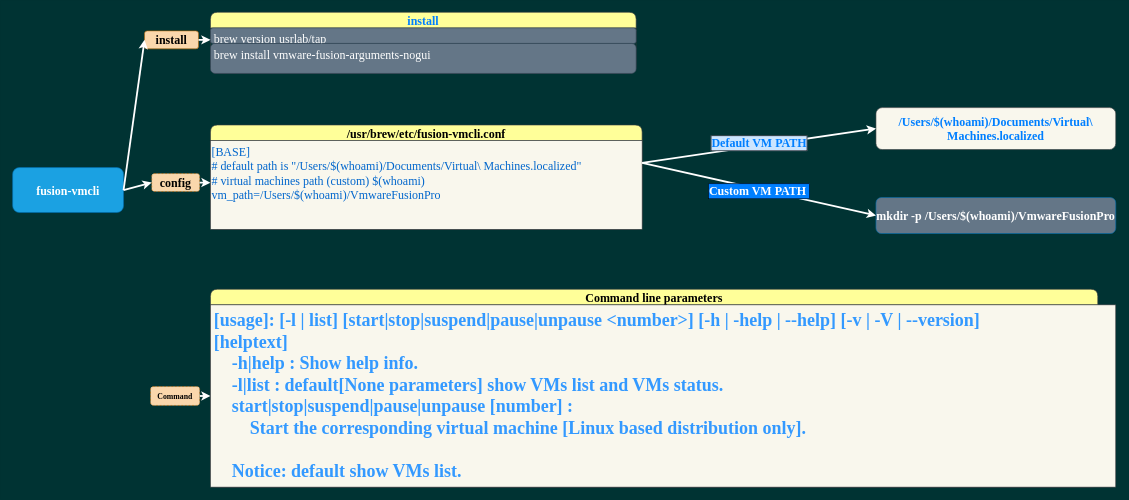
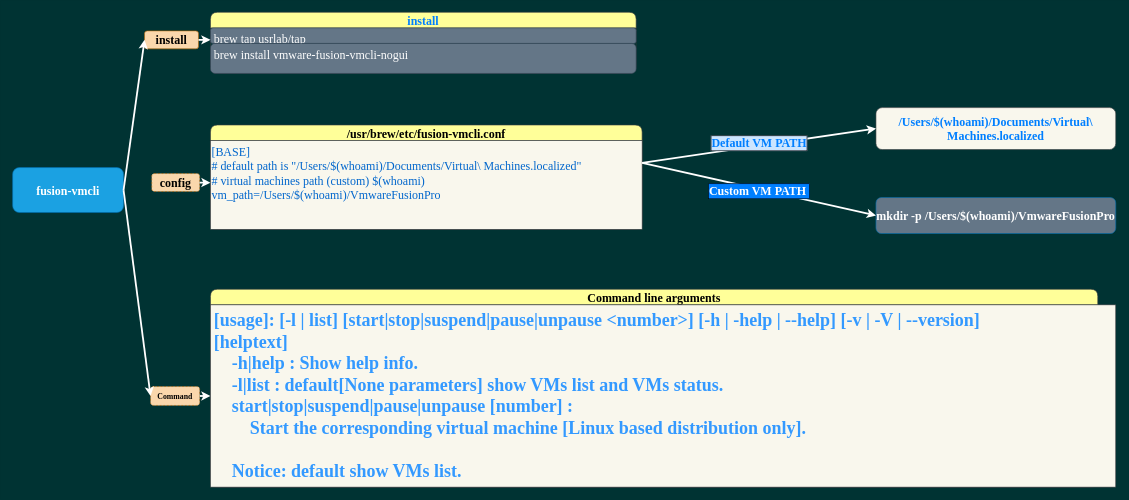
  <mxCell id="0" />
  <mxCell id="1" parent="0" />
  <mxCell id="2" value="fusion-vmcli" style="whiteSpace=wrap;html=1;fillColor=#1ba1e2;strokeColor=#006EAF;fontSize=20;fontStyle=1;rounded=1;fontFamily=Garamond;fontColor=#ffffff;" vertex="1" parent="1"><mxGeometry x="20" y="279" width="185" height="75" as="geometry" /></mxCell>
  <mxCell id="3" value="install" style="swimlane;fontStyle=1;childLayout=stackLayout;horizontal=1;startSize=26;horizontalStack=0;resizeParent=1;resizeParentMax=0;resizeLast=0;collapsible=1;marginBottom=0;fontSize=20;strokeColor=#36393d;rounded=1;fontFamily=Garamond;fontColor=#007FFF;fillColor=#FFFF99;" vertex="1" parent="1"><mxGeometry x="350" y="20" width="710" height="102" as="geometry" /></mxCell>
- <mxCell id="4" value="brew version usrlab/tap" style="text;strokeColor=#314354;fillColor=#647687;align=left;verticalAlign=top;spacingLeft=4;spacingRight=4;overflow=hidden;rotatable=0;points=[[0,0.5],[1,0.5]];portConstraint=eastwest;fontSize=20;rounded=1;fontFamily=Garamond;fontColor=#ffffff;" vertex="1" parent="3"><mxGeometry y="26" width="710" height="26" as="geometry" /></mxCell>
- <mxCell id="5" value="brew install vmware-fusion-arguments-nogui" style="text;strokeColor=#314354;fillColor=#647687;align=left;verticalAlign=top;spacingLeft=4;spacingRight=4;overflow=hidden;rotatable=0;points=[[0,0.5],[1,0.5]];portConstraint=eastwest;fontSize=20;rounded=1;fontFamily=Garamond;fontColor=#ffffff;" vertex="1" parent="3"><mxGeometry y="52" width="710" height="50" as="geometry" /></mxCell>
+ <mxCell id="4" value="brew tap usrlab/tap" style="text;strokeColor=#314354;fillColor=#647687;align=left;verticalAlign=top;spacingLeft=4;spacingRight=4;overflow=hidden;rotatable=0;points=[[0,0.5],[1,0.5]];portConstraint=eastwest;fontSize=20;rounded=1;fontFamily=Garamond;fontColor=#ffffff;" vertex="1" parent="3"><mxGeometry y="26" width="710" height="26" as="geometry" /></mxCell>
+ <mxCell id="5" value="brew install vmware-fusion-vmcli-nogui" style="text;strokeColor=#314354;fillColor=#647687;align=left;verticalAlign=top;spacingLeft=4;spacingRight=4;overflow=hidden;rotatable=0;points=[[0,0.5],[1,0.5]];portConstraint=eastwest;fontSize=20;rounded=1;fontFamily=Garamond;fontColor=#ffffff;" vertex="1" parent="3"><mxGeometry y="52" width="710" height="50" as="geometry" /></mxCell>
  <mxCell id="6" value="/usr/brew/etc/fusion-vmcli.conf" style="swimlane;fontStyle=1;childLayout=stackLayout;horizontal=1;startSize=26;horizontalStack=0;resizeParent=1;resizeParentMax=0;resizeLast=0;collapsible=1;marginBottom=0;fontSize=20;strokeColor=#36393d;rounded=1;fontFamily=Garamond;fillColor=#FFFF99;" vertex="1" parent="1"><mxGeometry x="350" y="208" width="720" height="174" as="geometry" /></mxCell>
  <mxCell id="7" value="&lt;span&gt;[BASE]&lt;/span&gt;&lt;br&gt;# default path is &quot;/Users/$(whoami)/Documents/Virtual\ Machines.localized&quot;&lt;br&gt;# virtual machines path (custom) $(whoami)&lt;br&gt;vm_path=/Users/$(whoami)/VmwareFusionPro" style="text;whiteSpace=wrap;html=1;fontSize=20;rounded=0;fontFamily=Garamond;fillColor=#f9f7ed;strokeColor=#36393d;fontColor=#0066CC;" vertex="1" parent="6"><mxGeometry y="26" width="720" height="148" as="geometry" /></mxCell>
- <mxCell id="8" value="Command line parameters" style="swimlane;fontStyle=1;childLayout=stackLayout;horizontal=1;startSize=26;horizontalStack=0;resizeParent=1;resizeParentMax=0;resizeLast=0;collapsible=1;marginBottom=0;fontSize=20;strokeColor=#36393d;rounded=1;fontFamily=Garamond;fillColor=#FFFF99;" vertex="1" parent="1"><mxGeometry x="350" y="482" width="1480" height="330" as="geometry" /></mxCell>
+ <mxCell id="8" value="Command line arguments" style="swimlane;fontStyle=1;childLayout=stackLayout;horizontal=1;startSize=26;horizontalStack=0;resizeParent=1;resizeParentMax=0;resizeLast=0;collapsible=1;marginBottom=0;fontSize=20;strokeColor=#36393d;rounded=1;fontFamily=Garamond;fillColor=#FFFF99;" vertex="1" parent="1"><mxGeometry x="350" y="482" width="1480" height="330" as="geometry" /></mxCell>
  <mxCell id="9" value="install" style="whiteSpace=wrap;html=1;fontSize=20;fontStyle=1;fillColor=#fad7ac;strokeColor=#b46504;rounded=1;fontFamily=Garamond;" vertex="1" parent="1"><mxGeometry x="240" y="51" width="90" height="30" as="geometry" /></mxCell>
  <mxCell id="10" value="config" style="whiteSpace=wrap;html=1;fontSize=20;fontStyle=1;fillColor=#fad7ac;strokeColor=#b46504;rounded=1;fontFamily=Garamond;dashed=1;" vertex="1" parent="1"><mxGeometry x="252" y="289" width="80" height="30" as="geometry" /></mxCell>
  <mxCell id="11" value="Command" style="whiteSpace=wrap;html=1;fontSize=13;fontStyle=1;fillColor=#fad7ac;strokeColor=#b46504;rounded=1;fontFamily=Garamond;dashed=1;" vertex="1" parent="1"><mxGeometry x="250" y="644.25" width="82" height="31.5" as="geometry" /></mxCell>
  <mxCell id="12" value="" style="endArrow=classic;html=1;entryX=0;entryY=0.5;entryDx=0;entryDy=0;exitX=1;exitY=0.5;exitDx=0;exitDy=0;fontSize=20;fontFamily=Garamond;strokeColor=#FFFFFF;strokeWidth=3;" edge="1" parent="1" source="2" target="9"><mxGeometry width="50" height="50" relative="1" as="geometry"><mxPoint x="480" y="419" as="sourcePoint" /><mxPoint x="530" y="369" as="targetPoint" /></mxGeometry></mxCell>
- <mxCell id="13" value="" style="endArrow=classic;html=1;entryX=0;entryY=0.5;entryDx=0;entryDy=0;exitX=1;exitY=0.5;exitDx=0;exitDy=0;fontSize=20;fontFamily=Garamond;strokeColor=#FFFFFF;strokeWidth=3;" edge="1" parent="1" source="2" target="10"><mxGeometry width="50" height="50" relative="1" as="geometry"><mxPoint x="480" y="419" as="sourcePoint" /><mxPoint x="530" y="369" as="targetPoint" /></mxGeometry></mxCell>
+ <mxCell id="14" value="" style="endArrow=classic;html=1;exitX=1;exitY=0.5;exitDx=0;exitDy=0;entryX=0;entryY=0.5;entryDx=0;entryDy=0;fontSize=20;fontFamily=Garamond;strokeColor=#FFFFFF;strokeWidth=3;" edge="1" parent="1" source="2" target="11"><mxGeometry width="50" height="50" relative="1" as="geometry"><mxPoint x="480" y="419" as="sourcePoint" /><mxPoint x="530" y="369" as="targetPoint" /></mxGeometry></mxCell>
  <mxCell id="15" value="" style="endArrow=classic;html=1;entryX=0;entryY=0.769;entryDx=0;entryDy=0;entryPerimeter=0;exitX=1;exitY=0.5;exitDx=0;exitDy=0;fontSize=20;fontFamily=Garamond;strokeColor=#FFFFFF;strokeWidth=3;" edge="1" parent="1" source="9" target="4"><mxGeometry width="50" height="50" relative="1" as="geometry"><mxPoint x="330" y="219" as="sourcePoint" /><mxPoint x="380" y="169" as="targetPoint" /></mxGeometry></mxCell>
  <mxCell id="16" value="" style="endArrow=classic;html=1;exitX=1;exitY=0.5;exitDx=0;exitDy=0;fontSize=20;fontFamily=Garamond;strokeColor=#FFFFFF;strokeWidth=3;" edge="1" parent="1" source="10" target="7"><mxGeometry width="50" height="50" relative="1" as="geometry"><mxPoint x="480" y="419" as="sourcePoint" /><mxPoint x="350" y="324" as="targetPoint" /></mxGeometry></mxCell>
  <mxCell id="17" value="" style="endArrow=classic;html=1;exitX=1;exitY=0.5;exitDx=0;exitDy=0;fontSize=20;fontFamily=Garamond;entryX=0;entryY=0.5;entryDx=0;entryDy=0;strokeColor=#FFFFFF;strokeWidth=3;" edge="1" parent="1" source="11" target="24"><mxGeometry width="50" height="50" relative="1" as="geometry"><mxPoint x="480" y="419" as="sourcePoint" /><mxPoint x="350" y="569" as="targetPoint" /></mxGeometry></mxCell>
  <mxCell id="18" value="&lt;span style=&quot;text-align: left; font-size: 20px;&quot;&gt;mkdir -p /Users/$(whoami)/VmwareFusionPro&lt;/span&gt;" style="whiteSpace=wrap;html=1;fontSize=20;fontStyle=1;fillColor=#647687;strokeColor=#006EAF;fontColor=#ffffff;rounded=1;fontFamily=Garamond;" vertex="1" parent="1"><mxGeometry x="1460" y="329" width="400" height="60" as="geometry" /></mxCell>
  <mxCell id="19" value="&lt;meta charset=&quot;utf-8&quot; style=&quot;font-size: 20px;&quot;&gt;&lt;span style=&quot;font-size: 20px; font-style: normal; letter-spacing: normal; text-align: left; text-indent: 0px; text-transform: none; word-spacing: 0px; display: inline; float: none;&quot;&gt;/Users/$(whoami)/Documents/Virtual\ Machines.localized&lt;/span&gt;" style="whiteSpace=wrap;html=1;fontSize=20;rounded=1;fontStyle=1;fontFamily=Garamond;fillColor=#f9f7ed;strokeColor=#36393d;fontColor=#007FFF;" vertex="1" parent="1"><mxGeometry x="1460" y="179" width="400" height="70" as="geometry" /></mxCell>
  <mxCell id="20" value="" style="endArrow=classic;html=1;exitX=1;exitY=0.25;exitDx=0;exitDy=0;entryX=0;entryY=0.5;entryDx=0;entryDy=0;fontSize=20;fontFamily=Garamond;fillColor=#1ba1e2;strokeColor=#FFFFFF;strokeWidth=3;" edge="1" parent="1" source="7" target="18"><mxGeometry width="50" height="50" relative="1" as="geometry"><mxPoint x="680" y="329" as="sourcePoint" /><mxPoint x="1010" y="399" as="targetPoint" /></mxGeometry></mxCell>
  <mxCell id="21" value="Custom VM PATH&amp;nbsp;" style="edgeLabel;html=1;align=center;verticalAlign=middle;resizable=0;points=[];labelBorderColor=#000000;fontSize=20;fontStyle=1;rounded=1;fontFamily=Garamond;labelBackgroundColor=#007FFF;fontColor=#FFFFFF;" vertex="1" connectable="0" parent="20"><mxGeometry x="-0.041" y="-4" relative="1" as="geometry"><mxPoint x="8" as="offset" /></mxGeometry></mxCell>
  <mxCell id="22" value="" style="endArrow=classic;html=1;exitX=1;exitY=0.25;exitDx=0;exitDy=0;entryX=0;entryY=0.5;entryDx=0;entryDy=0;fontSize=20;fontFamily=Garamond;strokeColor=#FFFFFF;strokeWidth=3;" edge="1" parent="1" source="7" target="19"><mxGeometry width="50" height="50" relative="1" as="geometry"><mxPoint x="920" y="275" as="sourcePoint" /><mxPoint x="1070" y="339" as="targetPoint" /></mxGeometry></mxCell>
  <mxCell id="23" value="Default VM PATH" style="edgeLabel;html=1;align=center;verticalAlign=middle;resizable=0;points=[];labelBorderColor=#000000;fontSize=20;fontStyle=1;rounded=1;fontFamily=Garamond;labelBackgroundColor=#CCE5FF;fontColor=#007FFF;" vertex="1" connectable="0" parent="22"><mxGeometry x="-0.041" y="-4" relative="1" as="geometry"><mxPoint x="7" y="-10" as="offset" /></mxGeometry></mxCell>
  <mxCell id="24" value="[usage]: [-l | list] [start|stop|suspend|pause|unpause &lt;number&gt;] [-h | -help | --help] [-v | -V | --version]&#10;[helptext]&#10;    -h|help : Show help info.&#10;    -l|list : default[None parameters] show VMs list and VMs status.&#10;    start|stop|suspend|pause|unpause [number] : &#10;        Start the corresponding virtual machine [Linux based distribution only].&#10;    &#10;    Notice: default show VMs list." style="text;strokeColor=#36393d;fillColor=#f9f7ed;align=left;verticalAlign=top;spacingLeft=4;spacingRight=4;overflow=hidden;rotatable=0;points=[[0,0.5],[1,0.5]];portConstraint=eastwest;fontSize=30;rounded=0;fontFamily=Garamond;fontColor=#3399FF;fontStyle=1" vertex="1" parent="1"><mxGeometry x="350" y="508" width="1510" height="304" as="geometry" /></mxCell>
